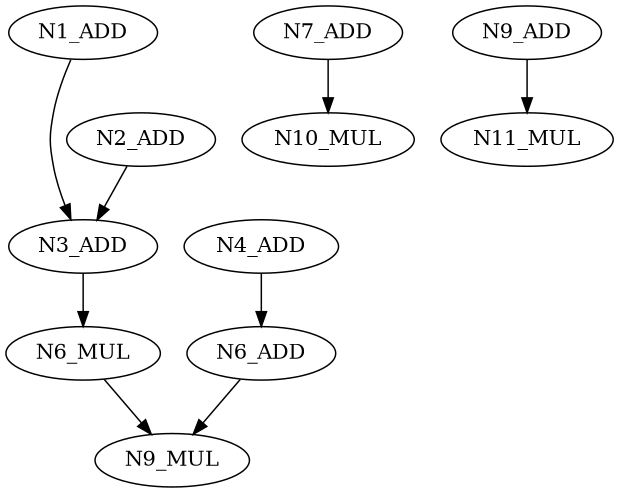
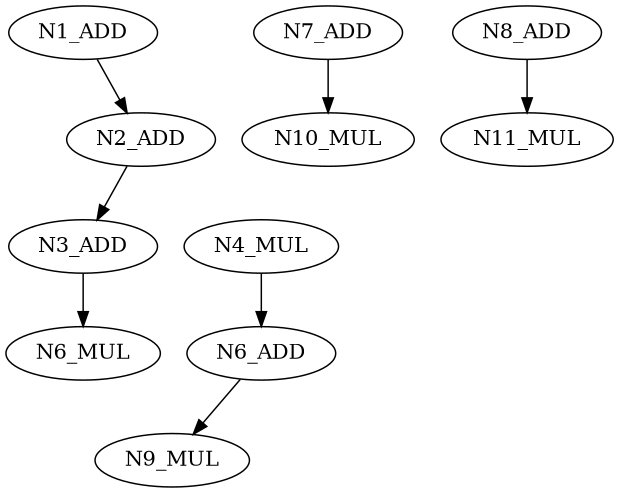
  digraph {
    N1_ADD
    N3_ADD
    n3 [label=N6_MUL]
    N9_MUL
    N2_ADD
-   N4_ADD
+   N4_ADD [label=N4_MUL]
    N6_ADD
    n8 [label=N7_ADD]
    N10_MUL
-   N8_ADD [label=N9_ADD]
+   N8_ADD
    N11_MUL
-   N1_ADD -> N3_ADD
+   N1_ADD -> N2_ADD
    N3_ADD -> n3
-   n3 -> N9_MUL
    N2_ADD -> N3_ADD
    N4_ADD -> N6_ADD
    N6_ADD -> N9_MUL
    n8 -> N10_MUL
    N8_ADD -> N11_MUL
  }
